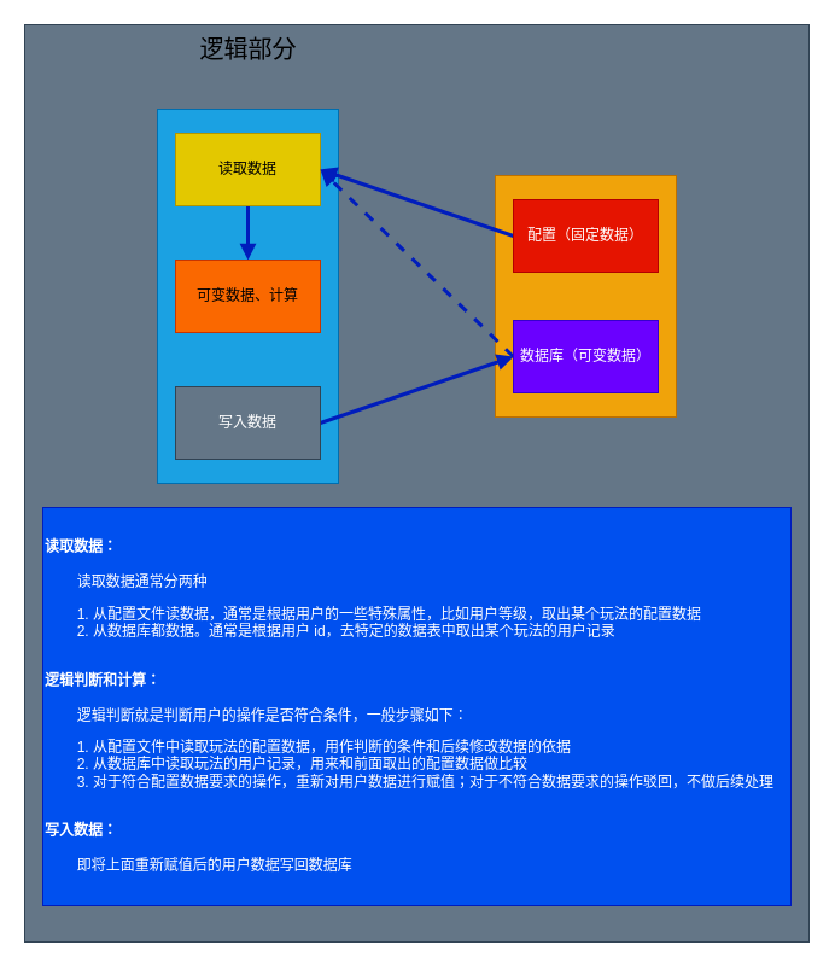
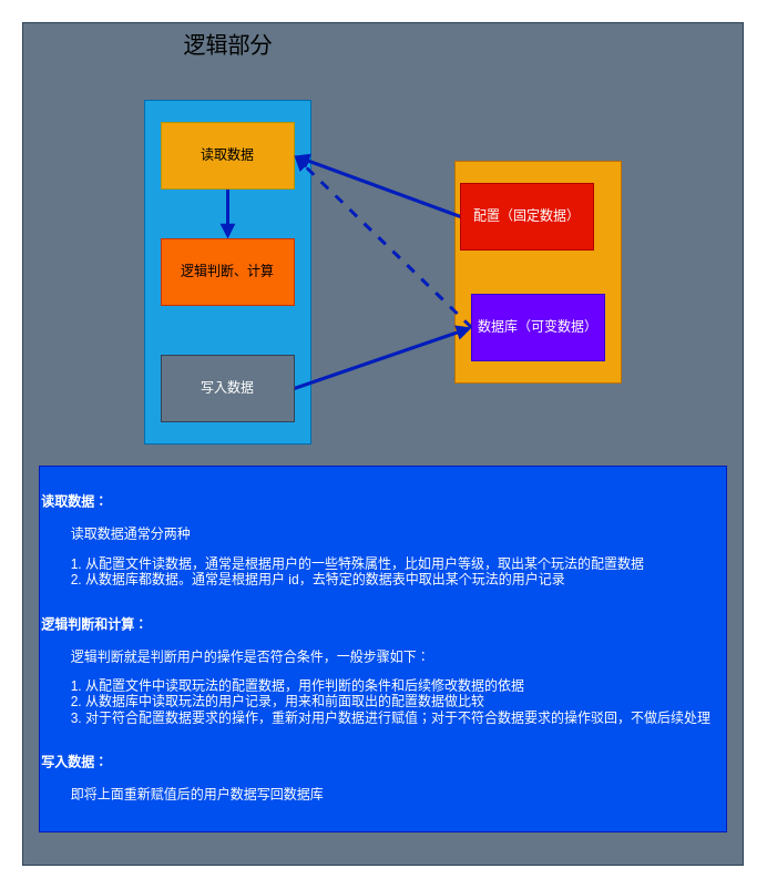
  <mxCell id="0" />
  <mxCell id="1" parent="0" />
  <mxCell id="2" value="" style="rounded=0;whiteSpace=wrap;html=1;fillColor=#647687;strokeColor=#314354;fontColor=#ffffff;" parent="1" vertex="1"><mxGeometry x="20" y="20" width="650" height="760" as="geometry" /></mxCell>
  <mxCell id="3" value="" style="rounded=0;whiteSpace=wrap;html=1;fillColor=#f0a30a;strokeColor=#BD7000;fontColor=#000000;" parent="1" vertex="1"><mxGeometry x="410" y="145" width="150" height="200" as="geometry" /></mxCell>
  <mxCell id="4" value="" style="rounded=0;whiteSpace=wrap;html=1;fillColor=#1ba1e2;strokeColor=#006EAF;fontColor=#ffffff;" parent="1" vertex="1"><mxGeometry x="130" y="90" width="150" height="310" as="geometry" /></mxCell>
  <mxCell id="5" value="&lt;font style=&quot;font-size: 20px&quot;&gt;逻辑部分&lt;/font&gt;" style="text;html=1;align=center;verticalAlign=middle;resizable=0;points=[];autosize=1;strokeColor=none;" parent="1" vertex="1"><mxGeometry x="155" y="30" width="100" height="20" as="geometry" /></mxCell>
  <mxCell id="6" style="edgeStyle=orthogonalEdgeStyle;rounded=0;orthogonalLoop=1;jettySize=auto;html=1;exitX=0.5;exitY=1;exitDx=0;exitDy=0;entryX=0.5;entryY=0;entryDx=0;entryDy=0;strokeColor=#001DBC;strokeWidth=3;endArrow=block;endFill=1;fillColor=#0050ef;" parent="1" source="7" target="8" edge="1"><mxGeometry relative="1" as="geometry" /></mxCell>
- <mxCell id="7" value="读取数据" style="rounded=0;whiteSpace=wrap;html=1;fillColor=#e3c800;strokeColor=#B09500;fontColor=#000000;" parent="1" vertex="1"><mxGeometry x="145" y="110" width="120" height="60" as="geometry" /></mxCell>
- <mxCell id="8" value="可变数据、计算" style="rounded=0;whiteSpace=wrap;html=1;fillColor=#fa6800;strokeColor=#C73500;fontColor=#000000;" parent="1" vertex="1"><mxGeometry x="145" y="215" width="120" height="60" as="geometry" /></mxCell>
+ <mxCell id="7" value="读取数据" style="rounded=0;whiteSpace=wrap;html=1;fillColor=#f0a30a;strokeColor=#B09500;fontColor=#000000;" parent="1" vertex="1"><mxGeometry x="145" y="110" width="120" height="60" as="geometry" /></mxCell>
+ <mxCell id="8" value="逻辑判断、计算" style="rounded=0;whiteSpace=wrap;html=1;fillColor=#fa6800;strokeColor=#C73500;fontColor=#000000;" parent="1" vertex="1"><mxGeometry x="145" y="215" width="120" height="60" as="geometry" /></mxCell>
  <mxCell id="9" style="edgeStyle=none;rounded=0;orthogonalLoop=1;jettySize=auto;html=1;exitX=1;exitY=0.5;exitDx=0;exitDy=0;entryX=0;entryY=0.5;entryDx=0;entryDy=0;strokeColor=#001DBC;strokeWidth=3;endArrow=block;endFill=1;fillColor=#0050ef;" parent="1" source="10" target="14" edge="1"><mxGeometry relative="1" as="geometry" /></mxCell>
  <mxCell id="10" value="写入数据" style="rounded=0;whiteSpace=wrap;html=1;fillColor=#647687;strokeColor=#314354;fontColor=#ffffff;" parent="1" vertex="1"><mxGeometry x="145" y="320" width="120" height="60" as="geometry" /></mxCell>
  <mxCell id="11" style="edgeStyle=none;rounded=0;orthogonalLoop=1;jettySize=auto;html=1;exitX=0;exitY=0.5;exitDx=0;exitDy=0;entryX=1;entryY=0.5;entryDx=0;entryDy=0;strokeColor=#001DBC;strokeWidth=3;endArrow=block;endFill=1;fillColor=#0050ef;" parent="1" source="12" target="7" edge="1"><mxGeometry relative="1" as="geometry" /></mxCell>
- <mxCell id="12" value="配置（固定数据）" style="rounded=0;whiteSpace=wrap;html=1;fillColor=#e51400;strokeColor=#B20000;fontColor=#ffffff;" parent="1" vertex="1"><mxGeometry x="425" y="165" width="120" height="60" as="geometry" /></mxCell>
+ <mxCell id="12" value="配置（固定数据）" style="rounded=0;whiteSpace=wrap;html=1;fillColor=#e51400;strokeColor=#B20000;fontColor=#ffffff;" parent="1" vertex="1"><mxGeometry x="415" y="165" width="120" height="60" as="geometry" /></mxCell>
  <mxCell id="13" style="rounded=0;orthogonalLoop=1;jettySize=auto;html=1;exitX=0;exitY=0.5;exitDx=0;exitDy=0;entryX=1;entryY=0.5;entryDx=0;entryDy=0;strokeColor=#001DBC;strokeWidth=3;endArrow=block;endFill=1;fillColor=#0050ef;dashed=1;" parent="1" source="14" target="7" edge="1"><mxGeometry relative="1" as="geometry" /></mxCell>
  <mxCell id="14" value="数据库（可变数据）" style="rounded=0;whiteSpace=wrap;html=1;fillColor=#6a00ff;strokeColor=#3700CC;fontColor=#ffffff;" parent="1" vertex="1"><mxGeometry x="425" y="265" width="120" height="60" as="geometry" /></mxCell>
  <mxCell id="15" value="&lt;b&gt;读取数据：&lt;br&gt;&lt;/b&gt;&lt;br&gt;&amp;nbsp; &amp;nbsp; &amp;nbsp; &amp;nbsp; 读取数据通常分两种&lt;ol&gt;&lt;li&gt;从配置文件读数据，通常是根据用户的一些特殊属性，比如用户等级，取出某个玩法的配置数据&lt;/li&gt;&lt;li&gt;从数据库都数据。通常是根据用户 id，去特定的数据表中取出某个玩法的用户记录&lt;/li&gt;&lt;/ol&gt;&lt;div&gt;&lt;br&gt;&lt;/div&gt;&lt;div&gt;&lt;b&gt;逻辑判断和计算：&lt;/b&gt;&lt;/div&gt;&lt;div&gt;&lt;br&gt;&lt;/div&gt;&lt;div&gt;&amp;nbsp; &amp;nbsp; &amp;nbsp; &amp;nbsp; 逻辑判断就是判断用户的操作是否符合条件，一般步骤如下：&lt;/div&gt;&lt;div&gt;&lt;ol&gt;&lt;li&gt;从配置文件中读取玩法的配置数据，用作判断的条件和后续修改数据的依据&lt;/li&gt;&lt;li&gt;从数据库中读取玩法的用户记录，用来和前面取出的配置数据做比较&lt;/li&gt;&lt;li&gt;对于符合配置数据要求的操作，重新对用户数据进行赋值；对于不符合数据要求的操作驳回，不做后续处理&lt;/li&gt;&lt;/ol&gt;&lt;div&gt;&lt;br&gt;&lt;/div&gt;&lt;/div&gt;&lt;div&gt;&lt;b&gt;写入数据：&lt;/b&gt;&lt;/div&gt;&lt;div&gt;&lt;b&gt;&lt;br&gt;&lt;/b&gt;&lt;/div&gt;&lt;div&gt;&amp;nbsp; &amp;nbsp; &amp;nbsp; &amp;nbsp; 即将上面重新赋值后的用户数据写回数据库&lt;/div&gt;" style="text;html=1;align=left;verticalAlign=middle;whiteSpace=wrap;rounded=0;fillColor=#0050ef;strokeColor=#001DBC;fontColor=#ffffff;" vertex="1" parent="1"><mxGeometry x="35" y="420" width="620" height="330" as="geometry" /></mxCell>
